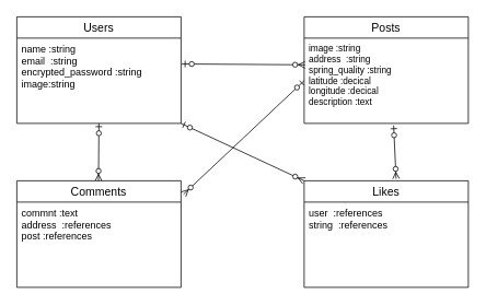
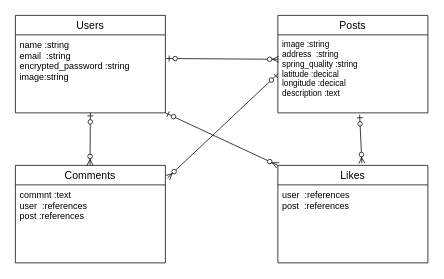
  <mxCell id="0" />
  <mxCell id="1" parent="0" />
  <mxCell id="2" value="Users" style="swimlane;fontStyle=0;childLayout=stackLayout;horizontal=1;startSize=26;horizontalStack=0;resizeParent=1;resizeParentMax=0;resizeLast=0;collapsible=1;marginBottom=0;align=center;fontSize=14;" parent="1" vertex="1"><mxGeometry x="20" y="20" width="200" height="130" as="geometry" /></mxCell>
  <mxCell id="3" value="name :string&#10;email  :string&#10;encrypted_password :string&#10;image:string" style="text;strokeColor=none;fillColor=none;spacingLeft=4;spacingRight=4;overflow=hidden;rotatable=0;points=[[0,0.5],[1,0.5]];portConstraint=eastwest;fontSize=12;" parent="2" vertex="1"><mxGeometry y="26" width="200" height="104" as="geometry" /></mxCell>
  <mxCell id="4" value="Posts" style="swimlane;fontStyle=0;childLayout=stackLayout;horizontal=1;startSize=26;horizontalStack=0;resizeParent=1;resizeParentMax=0;resizeLast=0;collapsible=1;marginBottom=0;align=center;fontSize=14;" parent="1" vertex="1"><mxGeometry x="370" y="20" width="200" height="130" as="geometry" /></mxCell>
  <mxCell id="5" value="image :string&#10;address  :string&#10;spring_quality :string&#10;latitude :decical&#10;longitude :decical&#10;description :text&#10;&#10;" style="text;strokeColor=none;fillColor=none;spacingLeft=4;spacingRight=4;overflow=hidden;rotatable=0;points=[[0,0.5],[1,0.5]];portConstraint=eastwest;fontSize=11;strokeWidth=2;" parent="4" vertex="1"><mxGeometry y="26" width="200" height="104" as="geometry" /></mxCell>
  <mxCell id="6" value="Comments" style="swimlane;fontStyle=0;childLayout=stackLayout;horizontal=1;startSize=26;horizontalStack=0;resizeParent=1;resizeParentMax=0;resizeLast=0;collapsible=1;marginBottom=0;align=center;fontSize=14;" parent="1" vertex="1"><mxGeometry x="20" y="220" width="200" height="130" as="geometry" /></mxCell>
- <mxCell id="7" value="commnt :text&#10;address  :references&#10;post :references&#10;" style="text;strokeColor=none;fillColor=none;spacingLeft=4;spacingRight=4;overflow=hidden;rotatable=0;points=[[0,0.5],[1,0.5]];portConstraint=eastwest;fontSize=12;" parent="6" vertex="1"><mxGeometry y="26" width="200" height="104" as="geometry" /></mxCell>
+ <mxCell id="7" value="commnt :text&#10;user  :references&#10;post :references&#10;" style="text;strokeColor=none;fillColor=none;spacingLeft=4;spacingRight=4;overflow=hidden;rotatable=0;points=[[0,0.5],[1,0.5]];portConstraint=eastwest;fontSize=12;" parent="6" vertex="1"><mxGeometry y="26" width="200" height="104" as="geometry" /></mxCell>
  <mxCell id="8" value="Likes" style="swimlane;fontStyle=0;childLayout=stackLayout;horizontal=1;startSize=26;horizontalStack=0;resizeParent=1;resizeParentMax=0;resizeLast=0;collapsible=1;marginBottom=0;align=center;fontSize=14;" parent="1" vertex="1"><mxGeometry x="370" y="220" width="200" height="130" as="geometry" /></mxCell>
- <mxCell id="9" value="user  :references&#10;string  :references" style="text;strokeColor=none;fillColor=none;spacingLeft=4;spacingRight=4;overflow=hidden;rotatable=0;points=[[0,0.5],[1,0.5]];portConstraint=eastwest;fontSize=12;" parent="8" vertex="1"><mxGeometry y="26" width="200" height="104" as="geometry" /></mxCell>
+ <mxCell id="9" value="user  :references&#10;post  :references" style="text;strokeColor=none;fillColor=none;spacingLeft=4;spacingRight=4;overflow=hidden;rotatable=0;points=[[0,0.5],[1,0.5]];portConstraint=eastwest;fontSize=12;" parent="8" vertex="1"><mxGeometry y="26" width="200" height="104" as="geometry" /></mxCell>
  <mxCell id="10" value="" style="fontSize=12;html=1;endArrow=ERzeroToMany;startArrow=ERzeroToOne;" parent="1" edge="1"><mxGeometry width="100" height="100" relative="1" as="geometry"><mxPoint x="120" y="150" as="sourcePoint" /><mxPoint x="119.5" y="220" as="targetPoint" /></mxGeometry></mxCell>
  <mxCell id="11" value="" style="fontSize=12;html=1;endArrow=ERzeroToMany;startArrow=ERzeroToOne;entryX=1.015;entryY=0.127;entryDx=0;entryDy=0;entryPerimeter=0;exitX=0;exitY=0.5;exitDx=0;exitDy=0;" parent="1" source="5" target="6" edge="1"><mxGeometry width="100" height="100" relative="1" as="geometry"><mxPoint x="360" y="110" as="sourcePoint" /><mxPoint x="129.5" y="230" as="targetPoint" /></mxGeometry></mxCell>
  <mxCell id="12" value="" style="fontSize=12;html=1;endArrow=ERzeroToMany;startArrow=ERzeroToOne;entryX=0.005;entryY=0.313;entryDx=0;entryDy=0;entryPerimeter=0;exitX=1.005;exitY=0.303;exitDx=0;exitDy=0;exitPerimeter=0;" parent="1" source="3" target="5" edge="1"><mxGeometry width="100" height="100" relative="1" as="geometry"><mxPoint x="230" y="79" as="sourcePoint" /><mxPoint x="300" y="120" as="targetPoint" /></mxGeometry></mxCell>
  <mxCell id="13" value="" style="fontSize=12;html=1;endArrow=ERzeroToMany;startArrow=ERzeroToOne;entryX=0;entryY=0;entryDx=0;entryDy=0;exitX=1.005;exitY=0.303;exitDx=0;exitDy=0;exitPerimeter=0;" parent="1" target="8" edge="1"><mxGeometry width="100" height="100" relative="1" as="geometry"><mxPoint x="220" y="150.002" as="sourcePoint" /><mxPoint x="370" y="151.042" as="targetPoint" /></mxGeometry></mxCell>
  <mxCell id="14" value="" style="fontSize=12;html=1;endArrow=ERzeroToMany;startArrow=ERzeroToOne;exitX=0.545;exitY=1.024;exitDx=0;exitDy=0;exitPerimeter=0;entryX=0.56;entryY=-0.019;entryDx=0;entryDy=0;entryPerimeter=0;" parent="1" source="5" target="8" edge="1"><mxGeometry width="100" height="100" relative="1" as="geometry"><mxPoint x="380" y="180.002" as="sourcePoint" /><mxPoint x="480" y="210" as="targetPoint" /></mxGeometry></mxCell>
